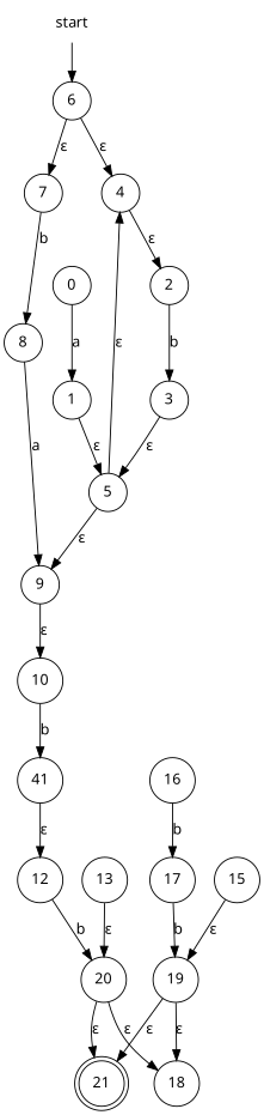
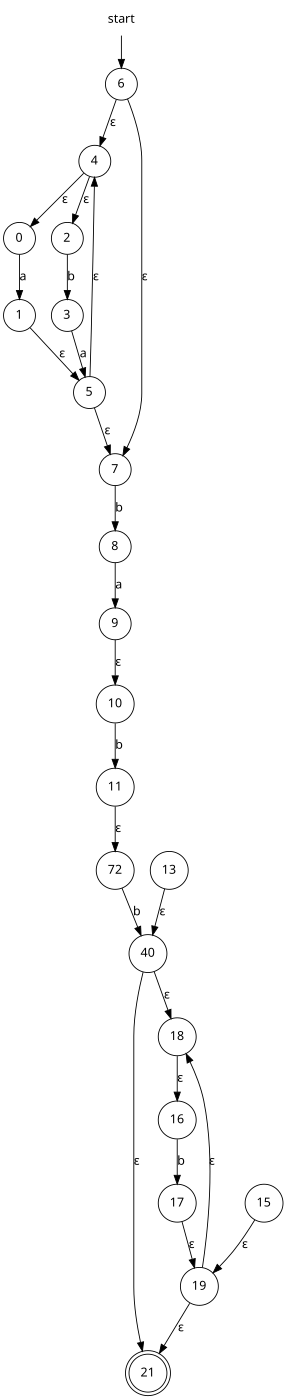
  digraph {
    fontname="Noto Sans"
    rankdir=TB
    node [fontname="Noto Sans" shape=circle]
    edge [fontname="Noto Sans"]
    start [shape=none]
    6
    4
    7
    0
    2
    8
    21 [shape=doublecircle]
    1
    3
    9
    10
    5
-   11 [label=41]
-   12
-   20
+   11
+   12 [label=72]
+   20 [label=40]
    13
    18
    16
    17
    15
    19
    start -> 6
    6 -> 4 [label="ε"]
    6 -> 7 [label="ε"]
+   4 -> 0 [label="ε"]
    4 -> 2 [label="ε"]
    7 -> 8 [label=b]
    0 -> 1 [label=a]
    2 -> 3 [label=b]
    8 -> 9 [label=a]
    1 -> 5 [label="ε"]
-   3 -> 5 [label="ε"]
+   3 -> 5 [label=a]
    9 -> 10 [label="ε"]
    10 -> 11 [label=b]
    5 -> 4 [label="ε"]
-   5 -> 9 [label="ε"]
+   5 -> 7 [label="ε"]
    11 -> 12 [label="ε"]
    12 -> 20 [label=b]
    20 -> 21 [label="ε"]
    20 -> 18 [label="ε"]
    13 -> 20 [label="ε"]
+   18 -> 16 [label="ε"]
    16 -> 17 [label=b]
-   17 -> 19 [label=b]
+   17 -> 19 [label="ε"]
    15 -> 19 [label="ε"]
    19 -> 21 [label="ε"]
    19 -> 18 [label="ε"]
  }
